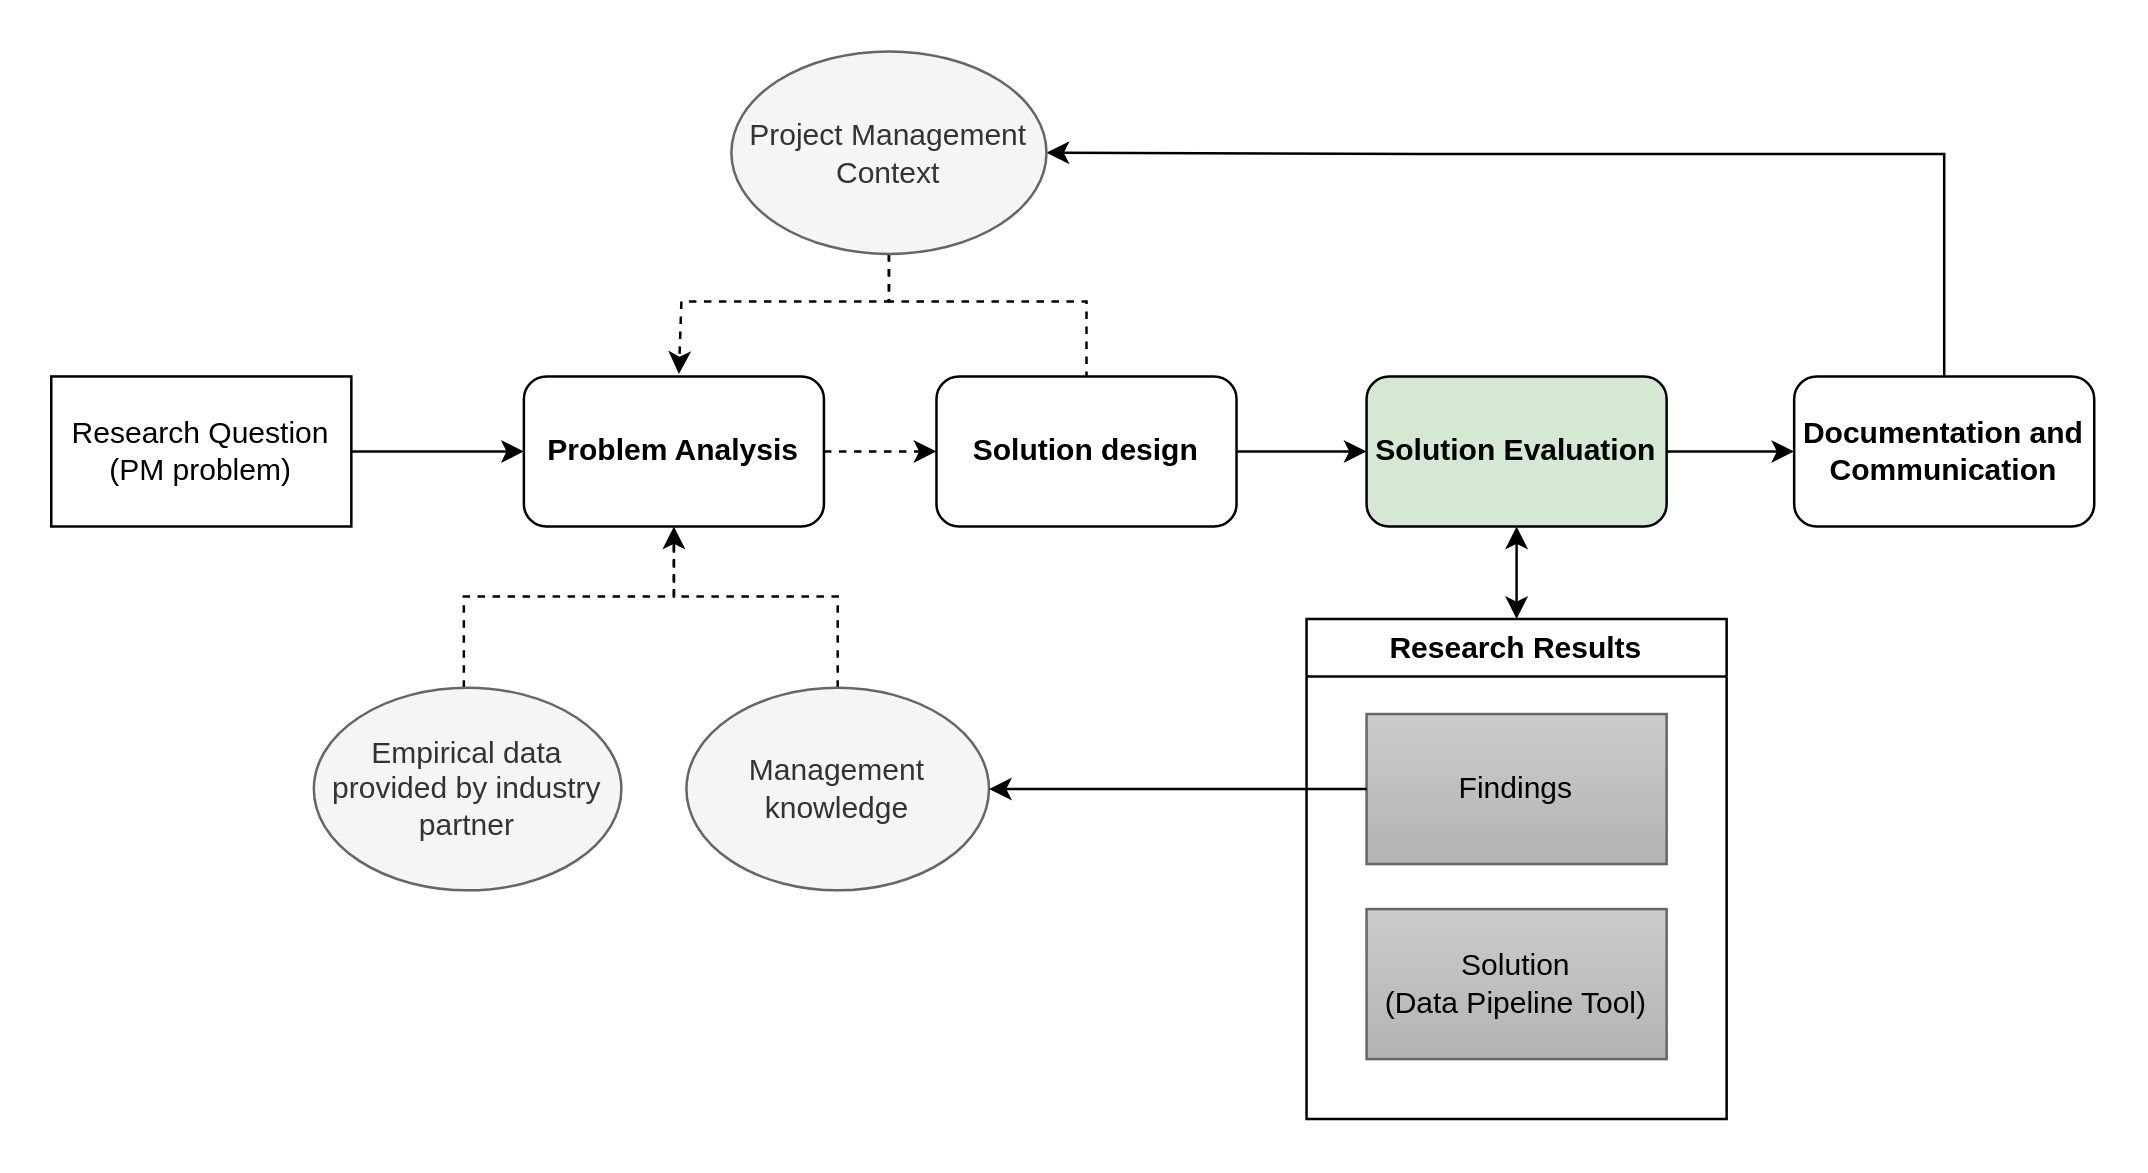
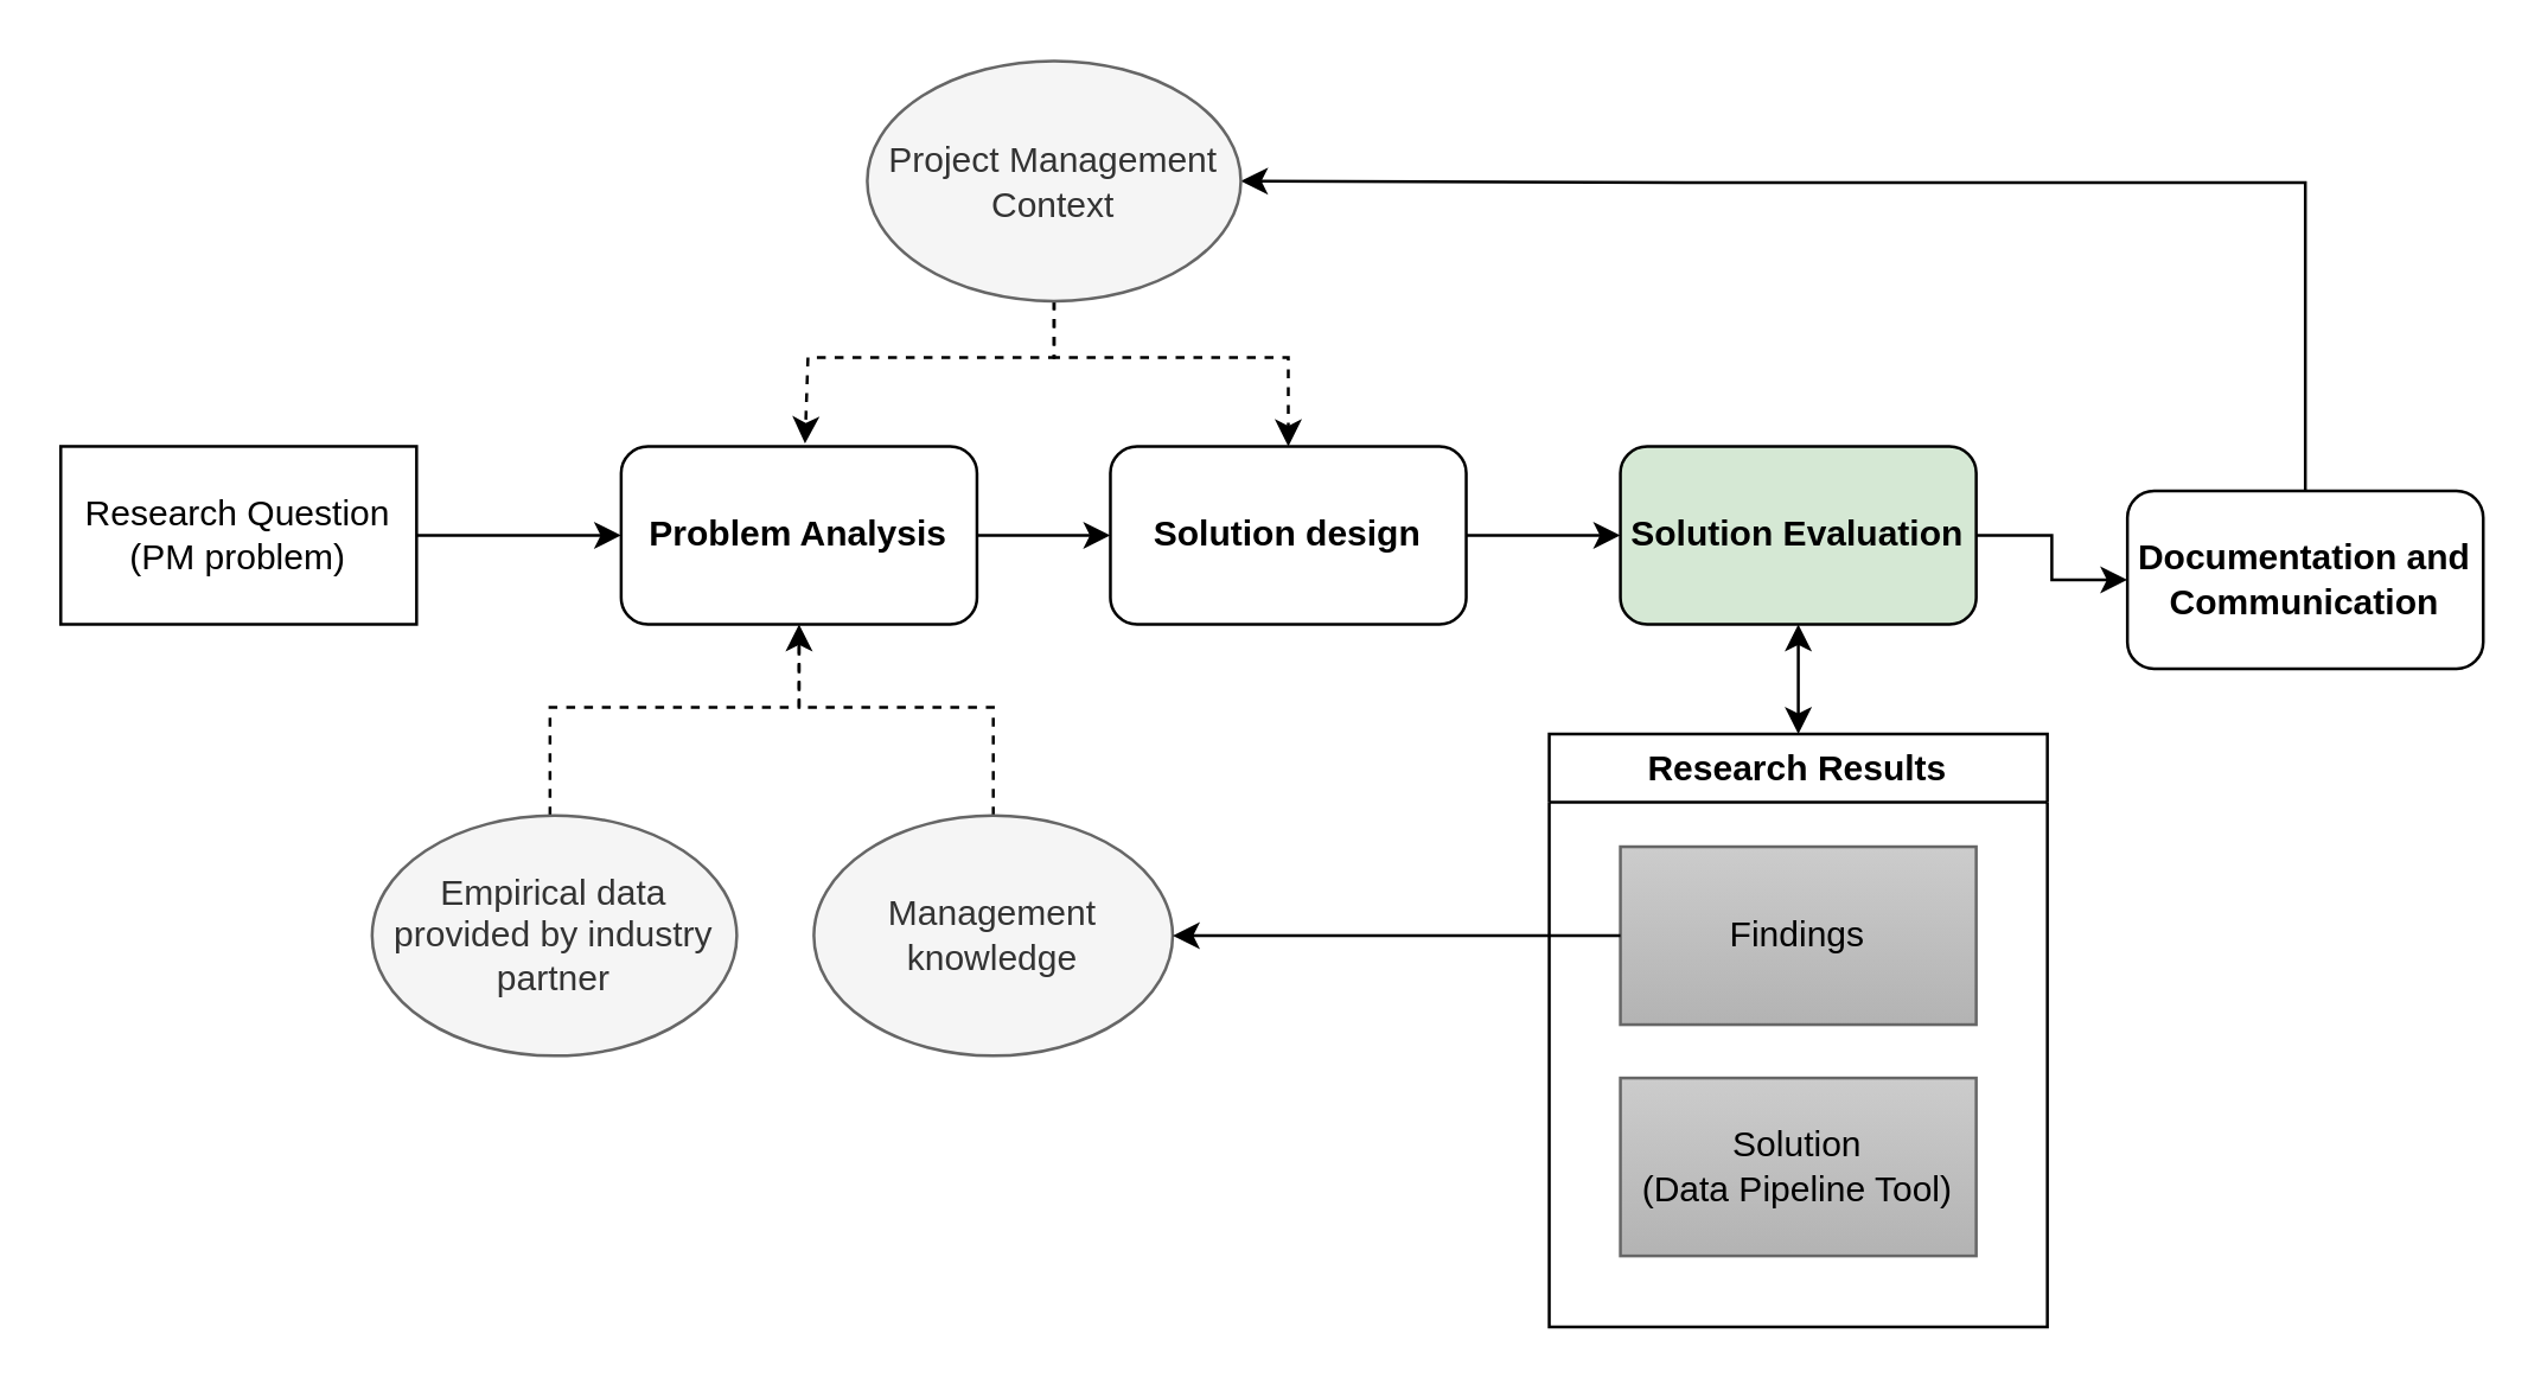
  <mxCell id="0" />
  <mxCell id="1" parent="0" />
  <mxCell id="2" value="" style="edgeStyle=orthogonalEdgeStyle;rounded=0;orthogonalLoop=1;jettySize=auto;html=1;" edge="1" parent="1" source="3" target="5"><mxGeometry relative="1" as="geometry" /></mxCell>
  <mxCell id="3" value="Research Question (PM problem)" style="rounded=0;whiteSpace=wrap;html=1;" parent="1" vertex="1"><mxGeometry x="20" y="150" width="120" height="60" as="geometry" /></mxCell>
- <mxCell id="4" value="" style="edgeStyle=orthogonalEdgeStyle;rounded=0;orthogonalLoop=1;jettySize=auto;html=1;dashed=1;" edge="1" parent="1" source="5" target="19"><mxGeometry relative="1" as="geometry" /></mxCell>
+ <mxCell id="4" value="" style="edgeStyle=orthogonalEdgeStyle;rounded=0;orthogonalLoop=1;jettySize=auto;html=1;" edge="1" parent="1" source="5" target="19"><mxGeometry relative="1" as="geometry" /></mxCell>
  <mxCell id="5" value="Problem Analysis" style="rounded=1;whiteSpace=wrap;html=1;fontStyle=1" parent="1" vertex="1"><mxGeometry x="209" y="150" width="120" height="60" as="geometry" /></mxCell>
  <mxCell id="6" value="" style="edgeStyle=orthogonalEdgeStyle;rounded=0;orthogonalLoop=1;jettySize=auto;html=1;" edge="1" parent="1" source="7" target="9"><mxGeometry relative="1" as="geometry" /></mxCell>
  <mxCell id="7" value="Solution Evaluation" style="rounded=1;whiteSpace=wrap;html=1;fontStyle=1;fillColor=#d5e8d4;" parent="1" vertex="1"><mxGeometry x="546" y="150" width="120" height="60" as="geometry" /></mxCell>
  <mxCell id="8" value="" style="edgeStyle=orthogonalEdgeStyle;rounded=0;orthogonalLoop=1;jettySize=auto;html=1;entryX=1;entryY=0.5;entryDx=0;entryDy=0;" edge="1" parent="1" source="9" target="17"><mxGeometry relative="1" as="geometry"><mxPoint x="777" y="70" as="targetPoint" /><Array as="points"><mxPoint x="777" y="61" /><mxPoint x="568" y="61" /></Array></mxGeometry></mxCell>
- <mxCell id="9" value="Documentation and Communication" style="rounded=1;whiteSpace=wrap;html=1;fontStyle=1" parent="1" vertex="1"><mxGeometry x="717" y="150" width="120" height="60" as="geometry" /></mxCell>
+ <mxCell id="9" value="Documentation and Communication" style="rounded=1;whiteSpace=wrap;html=1;fontStyle=1" parent="1" vertex="1"><mxGeometry x="717" y="165" width="120" height="60" as="geometry" /></mxCell>
  <mxCell id="10" value="" style="edgeStyle=orthogonalEdgeStyle;rounded=0;orthogonalLoop=1;jettySize=auto;html=1;entryX=0.5;entryY=1;entryDx=0;entryDy=0;dashed=1;" edge="1" parent="1" source="11" target="5"><mxGeometry relative="1" as="geometry"><Array as="points"><mxPoint x="335" y="238" /><mxPoint x="269" y="238" /></Array></mxGeometry></mxCell>
  <mxCell id="11" value="Management knowledge" style="ellipse;whiteSpace=wrap;html=1;fillColor=#f5f5f5;fontColor=#333333;strokeColor=#666666;" parent="1" vertex="1"><mxGeometry x="274" y="274.5" width="121" height="81" as="geometry" /></mxCell>
  <mxCell id="12" value="Research Results" style="swimlane;whiteSpace=wrap;html=1;" parent="1" vertex="1"><mxGeometry x="522" y="247" width="168" height="200" as="geometry"><mxRectangle x="332" y="314" width="136" height="26" as="alternateBounds" /></mxGeometry></mxCell>
  <mxCell id="13" value="Findings" style="rounded=0;whiteSpace=wrap;html=1;fillColor=#CCCCCC;gradientColor=#b3b3b3;strokeColor=#666666;" parent="12" vertex="1"><mxGeometry x="24" y="38" width="120" height="60" as="geometry" /></mxCell>
  <mxCell id="14" value="Solution&lt;br&gt;(Data Pipeline Tool)" style="rounded=0;whiteSpace=wrap;html=1;fillColor=#CCCCCC;gradientColor=#b3b3b3;strokeColor=#666666;" parent="12" vertex="1"><mxGeometry x="24" y="116" width="120" height="60" as="geometry" /></mxCell>
  <mxCell id="15" value="" style="edgeStyle=orthogonalEdgeStyle;rounded=0;orthogonalLoop=1;jettySize=auto;html=1;exitX=0.5;exitY=1;exitDx=0;exitDy=0;dashed=1;" edge="1" parent="1" source="17"><mxGeometry relative="1" as="geometry"><mxPoint x="271" y="149" as="targetPoint" /><Array as="points"><mxPoint x="355" y="120" /><mxPoint x="272" y="120" /></Array></mxGeometry></mxCell>
- <mxCell id="16" value="" style="edgeStyle=orthogonalEdgeStyle;rounded=0;orthogonalLoop=1;jettySize=auto;html=1;dashed=1;endArrow=none;" edge="1" parent="1" source="17" target="19"><mxGeometry relative="1" as="geometry"><Array as="points"><mxPoint x="355" y="120" /><mxPoint x="434" y="120" /></Array></mxGeometry></mxCell>
+ <mxCell id="16" value="" style="edgeStyle=orthogonalEdgeStyle;rounded=0;orthogonalLoop=1;jettySize=auto;html=1;dashed=1;" edge="1" parent="1" source="17" target="19"><mxGeometry relative="1" as="geometry"><Array as="points"><mxPoint x="355" y="120" /><mxPoint x="434" y="120" /></Array></mxGeometry></mxCell>
  <mxCell id="17" value="Project Management Context" style="ellipse;whiteSpace=wrap;html=1;fillColor=#f5f5f5;fontColor=#333333;strokeColor=#666666;" parent="1" vertex="1"><mxGeometry x="292" y="20" width="126" height="81" as="geometry" /></mxCell>
  <mxCell id="18" value="" style="edgeStyle=orthogonalEdgeStyle;rounded=0;orthogonalLoop=1;jettySize=auto;html=1;" edge="1" parent="1" source="19" target="7"><mxGeometry relative="1" as="geometry" /></mxCell>
  <mxCell id="19" value="Solution design" style="rounded=1;whiteSpace=wrap;html=1;fontStyle=1" parent="1" vertex="1"><mxGeometry x="374" y="150" width="120" height="60" as="geometry" /></mxCell>
  <mxCell id="20" value="" style="edgeStyle=orthogonalEdgeStyle;rounded=0;orthogonalLoop=1;jettySize=auto;html=1;dashed=1;endArrow=none;" edge="1" parent="1" source="21" target="5"><mxGeometry relative="1" as="geometry"><Array as="points"><mxPoint x="185" y="238" /><mxPoint x="269" y="238" /></Array></mxGeometry></mxCell>
  <mxCell id="21" value="&lt;span style=&quot;color: rgb(51, 51, 51);&quot;&gt;Empirical data provided by industry partner&lt;/span&gt;" style="ellipse;whiteSpace=wrap;html=1;fillColor=#f5f5f5;fontColor=#333333;strokeColor=#666666;" vertex="1" parent="1"><mxGeometry x="125" y="274.5" width="123" height="81" as="geometry" /></mxCell>
  <mxCell id="22" value="" style="endArrow=classic;startArrow=classic;html=1;rounded=0;entryX=0.5;entryY=1;entryDx=0;entryDy=0;exitX=0.5;exitY=0;exitDx=0;exitDy=0;" edge="1" parent="1" source="12" target="7"><mxGeometry width="50" height="50" relative="1" as="geometry"><mxPoint x="301" y="271" as="sourcePoint" /><mxPoint x="351" y="221" as="targetPoint" /></mxGeometry></mxCell>
  <mxCell id="23" value="" style="edgeStyle=orthogonalEdgeStyle;rounded=0;orthogonalLoop=1;jettySize=auto;html=1;entryX=1;entryY=0.5;entryDx=0;entryDy=0;" edge="1" parent="1" source="13" target="11"><mxGeometry relative="1" as="geometry"><mxPoint x="332" y="361" as="targetPoint" /></mxGeometry></mxCell>
